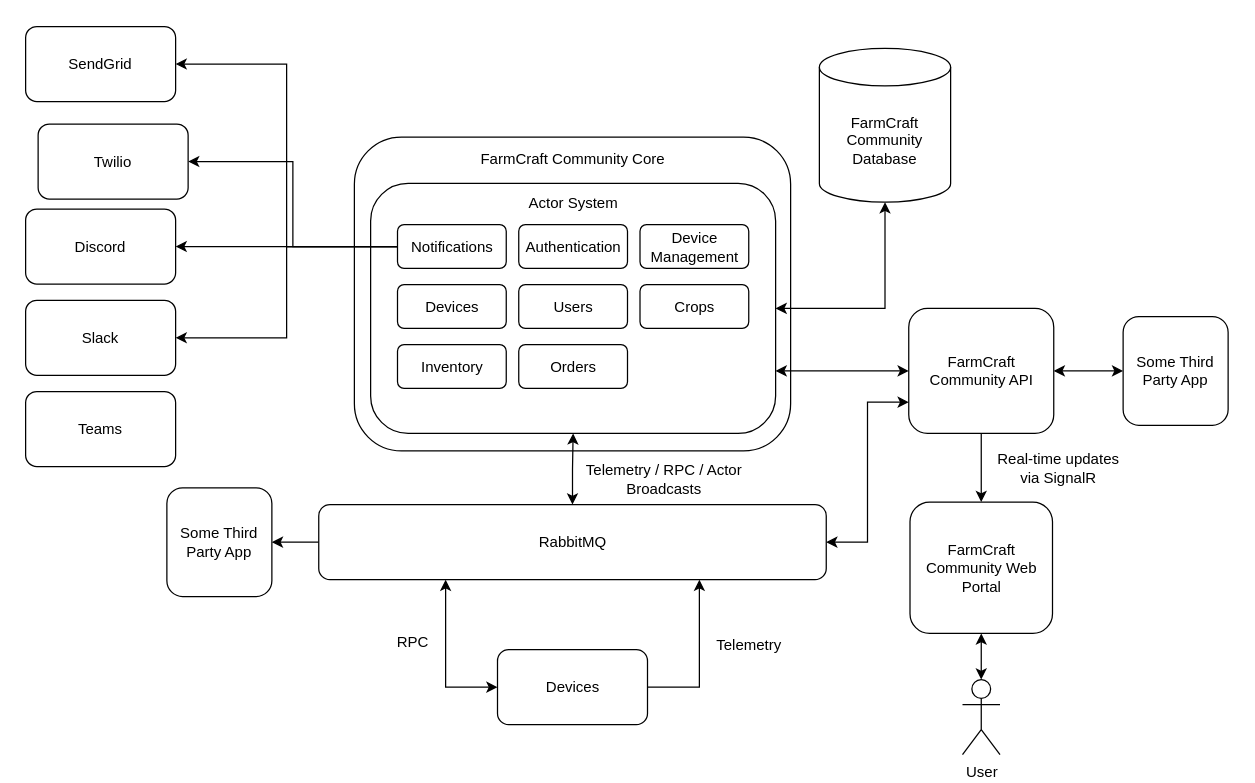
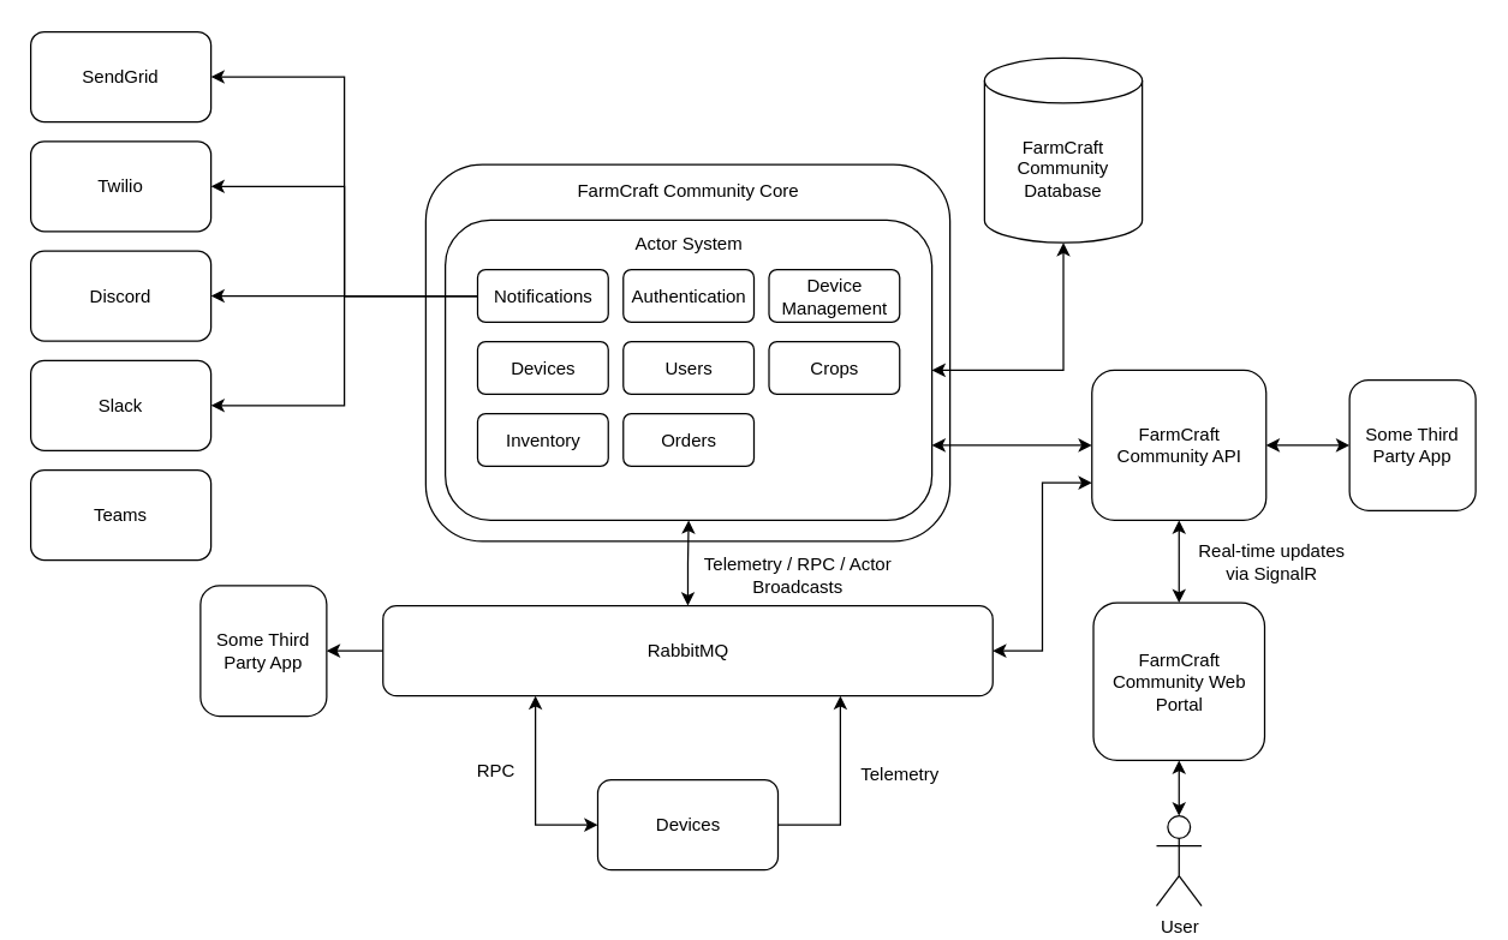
  <mxCell id="0" />
  <mxCell id="1" parent="0" />
  <mxCell id="2" style="edgeStyle=orthogonalEdgeStyle;rounded=0;orthogonalLoop=1;jettySize=auto;html=1;exitX=1;exitY=0.5;exitDx=0;exitDy=0;entryX=0;entryY=0.75;entryDx=0;entryDy=0;startArrow=classic;startFill=1;" edge="1" parent="1" source="4" target="27"><mxGeometry relative="1" as="geometry" /></mxCell>
  <mxCell id="3" style="edgeStyle=orthogonalEdgeStyle;rounded=0;orthogonalLoop=1;jettySize=auto;html=1;exitX=0;exitY=0.5;exitDx=0;exitDy=0;startArrow=none;startFill=0;" edge="1" parent="1" source="4" target="44"><mxGeometry relative="1" as="geometry" /></mxCell>
  <mxCell id="4" value="RabbitMQ" style="rounded=1;whiteSpace=wrap;html=1;" vertex="1" parent="1"><mxGeometry x="254.5" y="403" width="406" height="60" as="geometry" /></mxCell>
  <mxCell id="5" value="" style="rounded=1;whiteSpace=wrap;html=1;" vertex="1" parent="1"><mxGeometry x="283" y="109" width="349" height="251" as="geometry" /></mxCell>
  <mxCell id="6" style="edgeStyle=orthogonalEdgeStyle;rounded=0;orthogonalLoop=1;jettySize=auto;html=1;exitX=1;exitY=0.5;exitDx=0;exitDy=0;entryX=0.5;entryY=1;entryDx=0;entryDy=0;entryPerimeter=0;startArrow=classic;startFill=1;" edge="1" parent="1" source="7" target="28"><mxGeometry relative="1" as="geometry" /></mxCell>
  <mxCell id="7" value="" style="rounded=1;whiteSpace=wrap;html=1;" vertex="1" parent="1"><mxGeometry x="296" y="146" width="324" height="200" as="geometry" /></mxCell>
  <mxCell id="8" value="FarmCraft Community Core" style="text;html=1;strokeColor=none;fillColor=none;align=center;verticalAlign=middle;whiteSpace=wrap;rounded=0;" vertex="1" parent="1"><mxGeometry x="365.75" y="117" width="183.5" height="20" as="geometry" /></mxCell>
  <mxCell id="9" value="Actor System" style="text;html=1;strokeColor=none;fillColor=none;align=center;verticalAlign=middle;whiteSpace=wrap;rounded=0;" vertex="1" parent="1"><mxGeometry x="407.5" y="152" width="101" height="20" as="geometry" /></mxCell>
  <mxCell id="10" style="edgeStyle=orthogonalEdgeStyle;rounded=0;orthogonalLoop=1;jettySize=auto;html=1;exitX=0;exitY=0.5;exitDx=0;exitDy=0;entryX=1;entryY=0.5;entryDx=0;entryDy=0;startArrow=none;startFill=0;" edge="1" parent="1" source="14" target="33"><mxGeometry relative="1" as="geometry" /></mxCell>
  <mxCell id="11" style="edgeStyle=orthogonalEdgeStyle;rounded=0;orthogonalLoop=1;jettySize=auto;html=1;exitX=0;exitY=0.5;exitDx=0;exitDy=0;entryX=1;entryY=0.5;entryDx=0;entryDy=0;startArrow=none;startFill=0;" edge="1" parent="1" source="14" target="34"><mxGeometry relative="1" as="geometry" /></mxCell>
  <mxCell id="12" style="edgeStyle=orthogonalEdgeStyle;rounded=0;orthogonalLoop=1;jettySize=auto;html=1;exitX=0;exitY=0.5;exitDx=0;exitDy=0;entryX=1;entryY=0.5;entryDx=0;entryDy=0;startArrow=none;startFill=0;" edge="1" parent="1" source="14" target="35"><mxGeometry relative="1" as="geometry" /></mxCell>
  <mxCell id="13" style="edgeStyle=orthogonalEdgeStyle;rounded=0;orthogonalLoop=1;jettySize=auto;html=1;exitX=0;exitY=0.5;exitDx=0;exitDy=0;entryX=1;entryY=0.5;entryDx=0;entryDy=0;startArrow=none;startFill=0;" edge="1" parent="1" source="14" target="36"><mxGeometry relative="1" as="geometry" /></mxCell>
  <mxCell id="14" value="Notifications" style="rounded=1;whiteSpace=wrap;html=1;" vertex="1" parent="1"><mxGeometry x="317.5" y="179" width="87" height="35" as="geometry" /></mxCell>
  <mxCell id="15" value="Authentication" style="rounded=1;whiteSpace=wrap;html=1;" vertex="1" parent="1"><mxGeometry x="414.5" y="179" width="87" height="35" as="geometry" /></mxCell>
  <mxCell id="16" value="Device Management" style="rounded=1;whiteSpace=wrap;html=1;" vertex="1" parent="1"><mxGeometry x="511.5" y="179" width="87" height="35" as="geometry" /></mxCell>
  <mxCell id="17" value="Devices" style="rounded=1;whiteSpace=wrap;html=1;" vertex="1" parent="1"><mxGeometry x="317.5" y="227" width="87" height="35" as="geometry" /></mxCell>
  <mxCell id="18" value="Users" style="rounded=1;whiteSpace=wrap;html=1;" vertex="1" parent="1"><mxGeometry x="414.5" y="227" width="87" height="35" as="geometry" /></mxCell>
  <mxCell id="19" value="Crops" style="rounded=1;whiteSpace=wrap;html=1;" vertex="1" parent="1"><mxGeometry x="511.5" y="227" width="87" height="35" as="geometry" /></mxCell>
  <mxCell id="20" value="Inventory" style="rounded=1;whiteSpace=wrap;html=1;" vertex="1" parent="1"><mxGeometry x="317.5" y="275" width="87" height="35" as="geometry" /></mxCell>
  <mxCell id="21" value="Orders" style="rounded=1;whiteSpace=wrap;html=1;" vertex="1" parent="1"><mxGeometry x="414.5" y="275" width="87" height="35" as="geometry" /></mxCell>
  <mxCell id="22" style="edgeStyle=orthogonalEdgeStyle;rounded=0;orthogonalLoop=1;jettySize=auto;html=1;exitX=0;exitY=0.5;exitDx=0;exitDy=0;entryX=0.25;entryY=1;entryDx=0;entryDy=0;startArrow=classic;startFill=1;" edge="1" parent="1" source="24" target="4"><mxGeometry relative="1" as="geometry" /></mxCell>
  <mxCell id="23" style="edgeStyle=orthogonalEdgeStyle;rounded=0;orthogonalLoop=1;jettySize=auto;html=1;exitX=1;exitY=0.5;exitDx=0;exitDy=0;entryX=0.75;entryY=1;entryDx=0;entryDy=0;startArrow=none;startFill=0;" edge="1" parent="1" source="24" target="4"><mxGeometry relative="1" as="geometry"><Array as="points"><mxPoint x="559" y="549" /></Array></mxGeometry></mxCell>
  <mxCell id="24" value="Devices" style="rounded=1;whiteSpace=wrap;html=1;" vertex="1" parent="1"><mxGeometry x="397.5" y="519" width="120" height="60" as="geometry" /></mxCell>
  <mxCell id="25" style="edgeStyle=orthogonalEdgeStyle;rounded=0;orthogonalLoop=1;jettySize=auto;html=1;exitX=0.5;exitY=0;exitDx=0;exitDy=0;entryX=0.5;entryY=1;entryDx=0;entryDy=0;startArrow=classic;startFill=1;" edge="1" parent="1" source="4" target="7"><mxGeometry relative="1" as="geometry" /></mxCell>
  <mxCell id="26" style="edgeStyle=orthogonalEdgeStyle;rounded=0;orthogonalLoop=1;jettySize=auto;html=1;exitX=0;exitY=0.5;exitDx=0;exitDy=0;entryX=1;entryY=0.75;entryDx=0;entryDy=0;startArrow=classic;startFill=1;" edge="1" parent="1" source="27" target="7"><mxGeometry relative="1" as="geometry" /></mxCell>
  <mxCell id="27" value="FarmCraft Community API" style="rounded=1;whiteSpace=wrap;html=1;" vertex="1" parent="1"><mxGeometry x="726.5" y="246" width="116" height="100" as="geometry" /></mxCell>
  <mxCell id="28" value="FarmCraft Community Database" style="shape=cylinder3;whiteSpace=wrap;html=1;boundedLbl=1;backgroundOutline=1;size=15;" vertex="1" parent="1"><mxGeometry x="655" y="38" width="105" height="123" as="geometry" /></mxCell>
- <mxCell id="29" style="edgeStyle=orthogonalEdgeStyle;rounded=0;orthogonalLoop=1;jettySize=auto;html=1;exitX=0.5;exitY=0;exitDx=0;exitDy=0;startArrow=classic;startFill=1;endArrow=none;" edge="1" parent="1" source="30" target="27"><mxGeometry relative="1" as="geometry" /></mxCell>
+ <mxCell id="29" style="edgeStyle=orthogonalEdgeStyle;rounded=0;orthogonalLoop=1;jettySize=auto;html=1;exitX=0.5;exitY=0;exitDx=0;exitDy=0;startArrow=classic;startFill=1;" edge="1" parent="1" source="30" target="27"><mxGeometry relative="1" as="geometry" /></mxCell>
  <mxCell id="30" value="FarmCraft Community Web Portal" style="rounded=1;whiteSpace=wrap;html=1;" vertex="1" parent="1"><mxGeometry x="727.5" y="401" width="114" height="105" as="geometry" /></mxCell>
  <mxCell id="31" style="edgeStyle=orthogonalEdgeStyle;rounded=0;orthogonalLoop=1;jettySize=auto;html=1;exitX=0.5;exitY=0;exitDx=0;exitDy=0;exitPerimeter=0;entryX=0.5;entryY=1;entryDx=0;entryDy=0;startArrow=classic;startFill=1;" edge="1" parent="1" source="32" target="30"><mxGeometry relative="1" as="geometry" /></mxCell>
  <mxCell id="32" value="User" style="shape=umlActor;verticalLabelPosition=bottom;verticalAlign=top;html=1;outlineConnect=0;" vertex="1" parent="1"><mxGeometry x="769.5" y="543" width="30" height="60" as="geometry" /></mxCell>
  <mxCell id="33" value="SendGrid" style="rounded=1;whiteSpace=wrap;html=1;" vertex="1" parent="1"><mxGeometry x="20" y="20.5" width="120" height="60" as="geometry" /></mxCell>
- <mxCell id="34" value="Twilio" style="rounded=1;whiteSpace=wrap;html=1;" vertex="1" parent="1"><mxGeometry x="30" y="98.5" width="120" height="60" as="geometry" /></mxCell>
+ <mxCell id="34" value="Twilio" style="rounded=1;whiteSpace=wrap;html=1;" vertex="1" parent="1"><mxGeometry x="20" y="93.5" width="120" height="60" as="geometry" /></mxCell>
  <mxCell id="35" value="Discord" style="rounded=1;whiteSpace=wrap;html=1;" vertex="1" parent="1"><mxGeometry x="20" y="166.5" width="120" height="60" as="geometry" /></mxCell>
  <mxCell id="36" value="Slack" style="rounded=1;whiteSpace=wrap;html=1;" vertex="1" parent="1"><mxGeometry x="20" y="239.5" width="120" height="60" as="geometry" /></mxCell>
  <mxCell id="37" value="Teams" style="rounded=1;whiteSpace=wrap;html=1;" vertex="1" parent="1"><mxGeometry x="20" y="312.5" width="120" height="60" as="geometry" /></mxCell>
  <mxCell id="38" value="Real-time updates via SignalR" style="text;html=1;strokeColor=none;fillColor=none;align=center;verticalAlign=middle;whiteSpace=wrap;rounded=0;" vertex="1" parent="1"><mxGeometry x="788" y="350" width="117" height="48" as="geometry" /></mxCell>
  <mxCell id="39" style="edgeStyle=orthogonalEdgeStyle;rounded=0;orthogonalLoop=1;jettySize=auto;html=1;exitX=0;exitY=0.5;exitDx=0;exitDy=0;entryX=1;entryY=0.5;entryDx=0;entryDy=0;startArrow=classic;startFill=1;" edge="1" parent="1" source="40" target="27"><mxGeometry relative="1" as="geometry" /></mxCell>
  <mxCell id="40" value="Some Third Party App" style="rounded=1;whiteSpace=wrap;html=1;" vertex="1" parent="1"><mxGeometry x="898" y="252.5" width="84" height="87" as="geometry" /></mxCell>
  <mxCell id="41" value="Telemetry" style="text;html=1;strokeColor=none;fillColor=none;align=center;verticalAlign=middle;whiteSpace=wrap;rounded=0;" vertex="1" parent="1"><mxGeometry x="564.5" y="506" width="67.5" height="20" as="geometry" /></mxCell>
  <mxCell id="42" value="RPC" style="text;html=1;strokeColor=none;fillColor=none;align=center;verticalAlign=middle;whiteSpace=wrap;rounded=0;" vertex="1" parent="1"><mxGeometry x="310" y="503" width="40" height="20" as="geometry" /></mxCell>
  <mxCell id="43" value="Telemetry / RPC / Actor Broadcasts" style="text;html=1;strokeColor=none;fillColor=none;align=center;verticalAlign=middle;whiteSpace=wrap;rounded=0;" vertex="1" parent="1"><mxGeometry x="458" y="365.5" width="146" height="35.5" as="geometry" /></mxCell>
  <mxCell id="44" value="Some Third Party App" style="rounded=1;whiteSpace=wrap;html=1;" vertex="1" parent="1"><mxGeometry x="133" y="389.5" width="84" height="87" as="geometry" /></mxCell>
